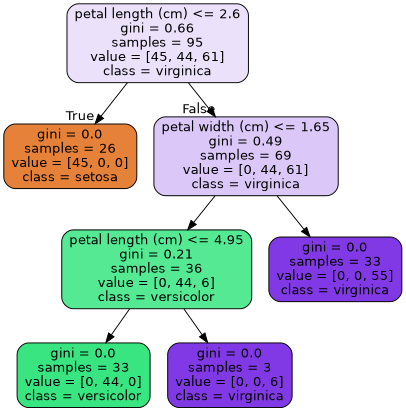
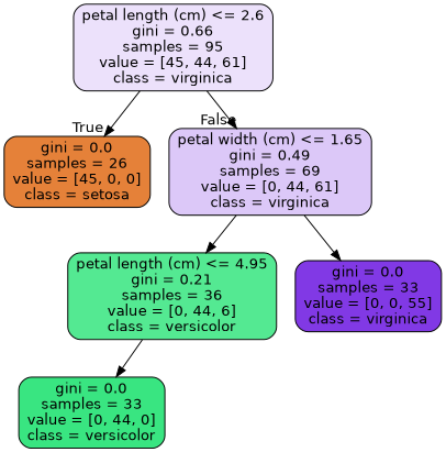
  digraph {
    node [color=black fillcolor="#8139e5" fontname=helvetica shape=box style="filled, rounded"]
    edge [fontname=helvetica]
    n1 [fillcolor="#ece1fb" label="petal length (cm) <= 2.6\ngini = 0.66\nsamples = 95\nvalue = [45, 44, 61]\nclass = virginica"]
    n2 [fillcolor="#e58139" label="gini = 0.0\nsamples = 26\nvalue = [45, 0, 0]\nclass = setosa"]
    n3 [fillcolor="#dcc8f8" label="petal width (cm) <= 1.65\ngini = 0.49\nsamples = 69\nvalue = [0, 44, 61]\nclass = virginica"]
    n4 [fillcolor="#54e992" label="petal length (cm) <= 4.95\ngini = 0.21\nsamples = 36\nvalue = [0, 44, 6]\nclass = versicolor"]
    n5 [label="gini = 0.0\nsamples = 33\nvalue = [0, 0, 55]\nclass = virginica"]
    n6 [fillcolor="#39e581" label="gini = 0.0\nsamples = 33\nvalue = [0, 44, 0]\nclass = versicolor"]
-   n7 [label="gini = 0.0\nsamples = 3\nvalue = [0, 0, 6]\nclass = virginica"]
    n1 -> n2 [headlabel=True labelangle=45 labeldistance=2.5]
    n1 -> n3 [headlabel=False labelangle=-45 labeldistance=2.5]
    n3 -> n4
    n3 -> n5
    n4 -> n6
-   n4 -> n7
  }
